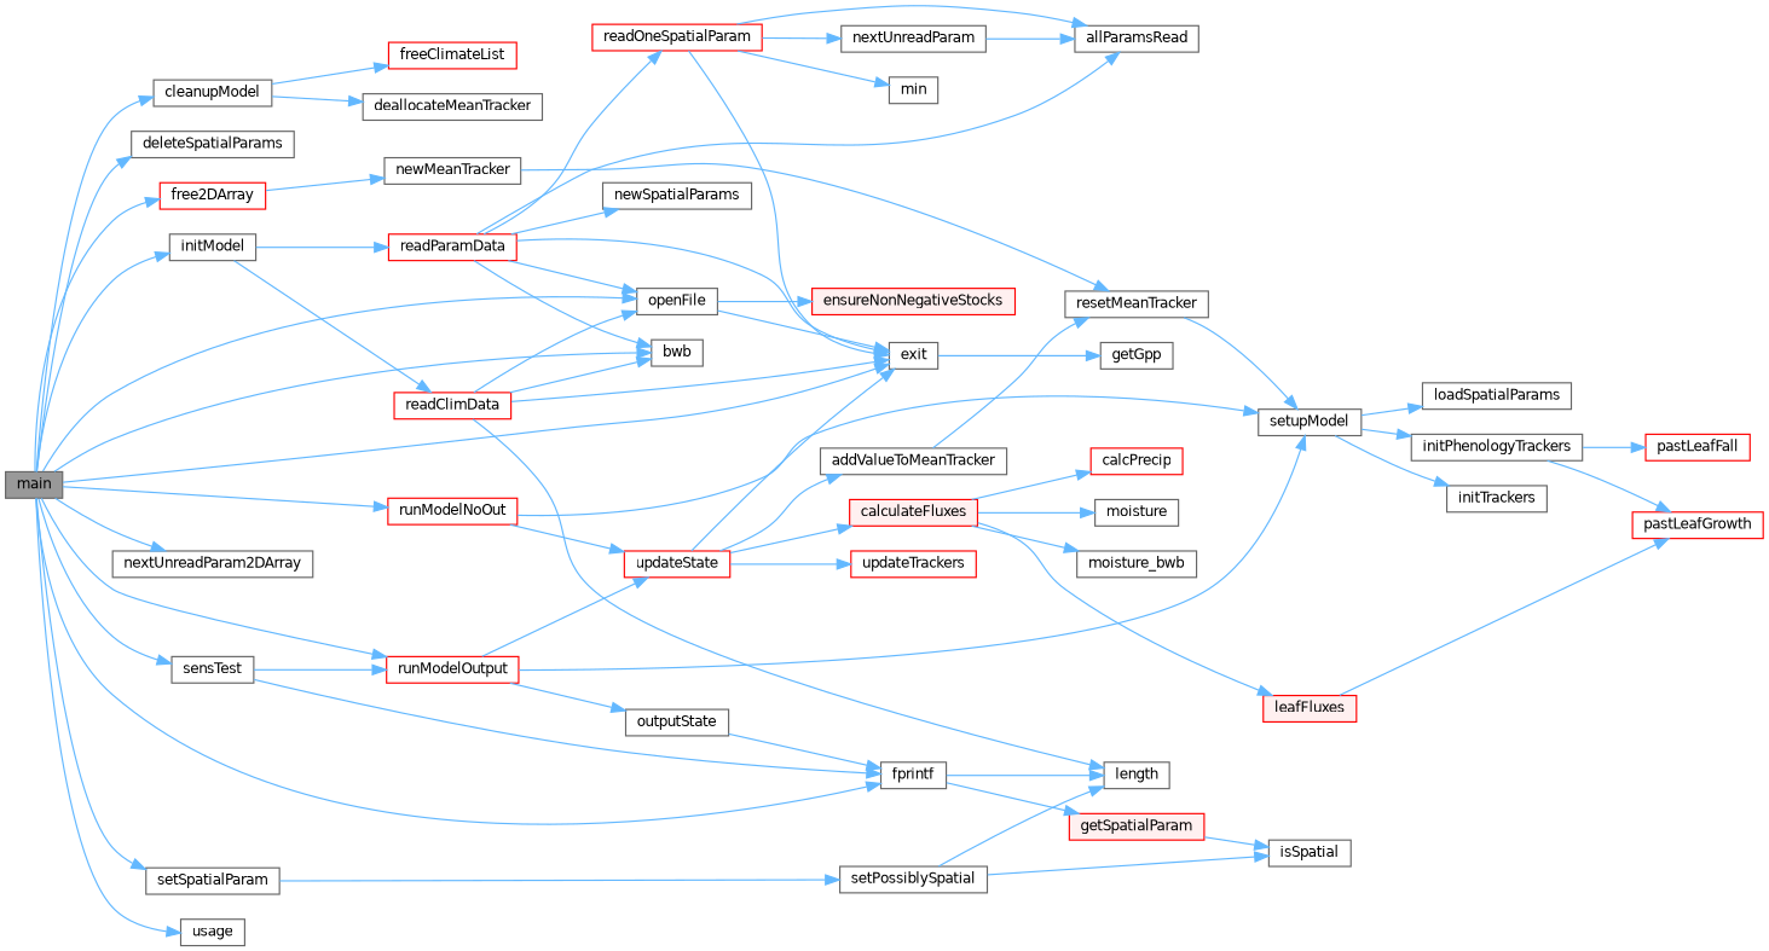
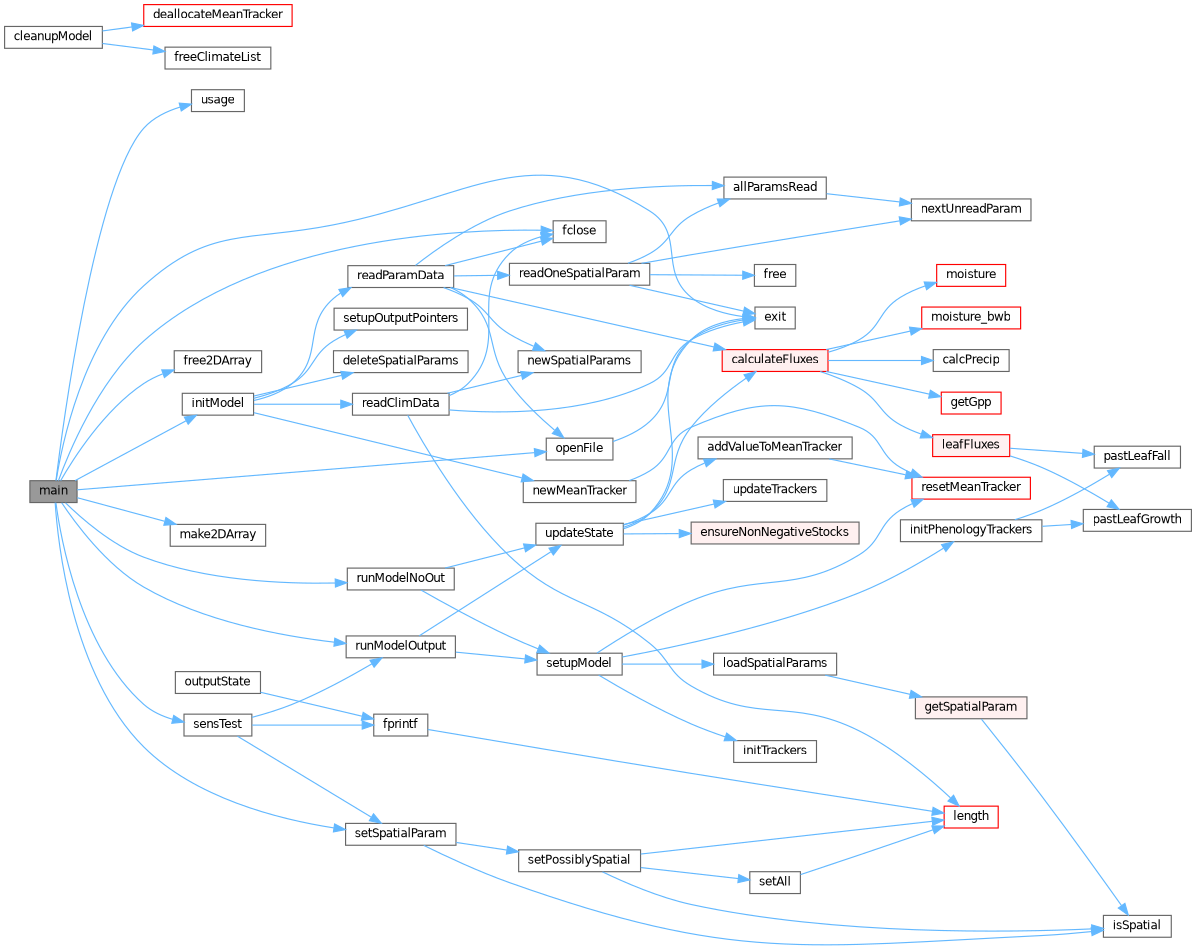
  digraph {
    rankdir=LR
    node [color=grey40 fillcolor=white fontname=Helvetica fontsize=10 shape=box style=filled]
    edge [color=steelblue1 fontname=Helvetica fontsize=10 labelfontname=Helvetica labelfontsize=10 style=solid]
    n1 [color=gray40 fillcolor=grey60 fontcolor=black height=0.2 label=main width=0.4]
    n2 [height=0.2 label=cleanupModel width=0.4]
    n3 [height=0.2 label=deleteSpatialParams width=0.4]
    n4 [height=0.2 label=exit width=0.4]
-   n5 [height=0.2 label=bwb width=0.4]
+   n5 [height=0.2 label=fclose width=0.4]
    n6 [height=0.2 label=fprintf width=0.4]
-   n7 [color=red height=0.2 label=free2DArray width=0.4]
+   n7 [height=0.2 label=free2DArray width=0.4]
    n8 [height=0.2 label=initModel width=0.4]
    n9 [height=0.2 label=openFile width=0.4]
-   n10 [height=0.2 label=nextUnreadParam2DArray width=0.4]
-   n11 [color=red height=0.2 label=runModelNoOut width=0.4]
-   n12 [color=red height=0.2 label=runModelOutput width=0.4]
+   n10 [height=0.2 label=make2DArray width=0.4]
+   n11 [height=0.2 label=runModelNoOut width=0.4]
+   n12 [height=0.2 label=runModelOutput width=0.4]
    n13 [height=0.2 label=sensTest width=0.4]
    n14 [height=0.2 label=setSpatialParam width=0.4]
    n15 [height=0.2 label=usage width=0.4]
-   n16 [height=0.2 label=deallocateMeanTracker width=0.4]
-   n17 [color=red height=0.2 label=freeClimateList width=0.4]
-   n18 [height=0.2 label=length width=0.4]
+   n16 [color=red height=0.2 label=deallocateMeanTracker width=0.4]
+   n17 [height=0.2 label=freeClimateList width=0.4]
+   n18 [color=red height=0.2 label=length width=0.4]
    n19 [height=0.2 label=newMeanTracker width=0.4]
-   n20 [color=red height=0.2 label=readClimData width=0.4]
-   n21 [color=red height=0.2 label=readParamData width=0.4]
+   n20 [height=0.2 label=readClimData width=0.4]
+   n21 [height=0.2 label=readParamData width=0.4]
+   n22 [height=0.2 label=setupOutputPointers width=0.4]
    n23 [height=0.2 label=setupModel width=0.4]
-   n24 [color=red height=0.2 label=updateState width=0.4]
+   n24 [height=0.2 label=updateState width=0.4]
    n25 [height=0.2 label=outputState width=0.4]
    n26 [height=0.2 label=isSpatial width=0.4]
    n27 [height=0.2 label=setPossiblySpatial width=0.4]
-   n28 [height=0.2 label=resetMeanTracker width=0.4]
+   n28 [color=red height=0.2 label=resetMeanTracker width=0.4]
    n29 [height=0.2 label=allParamsRead width=0.4]
    n30 [height=0.2 label=newSpatialParams width=0.4]
-   n31 [color=red height=0.2 label=readOneSpatialParam width=0.4]
+   n31 [height=0.2 label=readOneSpatialParam width=0.4]
    n32 [height=0.2 label=nextUnreadParam width=0.4]
-   n33 [height=0.2 label=min width=0.4]
+   n33 [height=0.2 label=free width=0.4]
    n34 [height=0.2 label=initPhenologyTrackers width=0.4]
    n35 [height=0.2 label=initTrackers width=0.4]
    n36 [height=0.2 label=loadSpatialParams width=0.4]
    n37 [height=0.2 label=addValueToMeanTracker width=0.4]
    n38 [color=red fillcolor="#FFF0F0" height=0.2 label=calculateFluxes width=0.4]
-   n39 [color=red fillcolor="#FFF0F0" height=0.2 label=ensureNonNegativeStocks width=0.4]
-   n40 [color=red height=0.2 label=updateTrackers width=0.4]
-   n41 [color=red height=0.2 label=pastLeafFall width=0.4]
-   n42 [color=red height=0.2 label=pastLeafGrowth width=0.4]
-   n43 [color=red fillcolor="#FFF0F0" height=0.2 label=getSpatialParam width=0.4]
-   n44 [color=red height=0.2 label=calcPrecip width=0.4]
-   n45 [height=0.2 label=getGpp width=0.4]
+   n39 [fillcolor="#FFF0F0" height=0.2 label=ensureNonNegativeStocks width=0.4]
+   n40 [height=0.2 label=updateTrackers width=0.4]
+   n41 [height=0.2 label=pastLeafFall width=0.4]
+   n42 [height=0.2 label=pastLeafGrowth width=0.4]
+   n43 [fillcolor="#FFF0F0" height=0.2 label=getSpatialParam width=0.4]
+   n44 [height=0.2 label=calcPrecip width=0.4]
+   n45 [color=red height=0.2 label=getGpp width=0.4]
    n46 [color=red fillcolor="#FFF0F0" height=0.2 label=leafFluxes width=0.4]
-   n47 [height=0.2 label=moisture width=0.4]
-   n48 [height=0.2 label=moisture_bwb width=0.4]
-   n1 -> n2
-   n1 -> n3
+   n47 [color=red height=0.2 label=moisture width=0.4]
+   n48 [color=red height=0.2 label=moisture_bwb width=0.4]
+   n49 [height=0.2 label=setAll width=0.4]
+   n8 -> n3
    n1 -> n4
    n1 -> n5
-   n1 -> n6
    n1 -> n7
    n1 -> n8
    n1 -> n9
    n1 -> n10
    n1 -> n11
    n1 -> n12
    n1 -> n13
    n1 -> n14
    n1 -> n15
    n2 -> n16
    n2 -> n17
    n6 -> n18
-   n7 -> n19
+   n8 -> n19
    n8 -> n20
    n8 -> n21
+   n8 -> n22
    n9 -> n4
    n11 -> n23
    n11 -> n24
    n12 -> n23
    n12 -> n24
-   n12 -> n25
    n13 -> n6
    n13 -> n12
+   n13 -> n14
+   n14 -> n26
    n14 -> n27
    n19 -> n28
    n20 -> n4
    n20 -> n5
-   n20 -> n9
+   n20 -> n30
    n20 -> n18
-   n21 -> n4
+   n21 -> n38
    n21 -> n5
    n21 -> n9
    n21 -> n29
    n21 -> n30
    n21 -> n31
-   n28 -> n23
+   n23 -> n28
    n23 -> n34
    n23 -> n35
    n23 -> n36
    n24 -> n4
    n24 -> n37
    n24 -> n38
-   n9 -> n39
+   n24 -> n39
    n24 -> n40
    n25 -> n6
    n27 -> n18
    n27 -> n26
-   n32 -> n29
+   n27 -> n49
+   n29 -> n32
    n31 -> n4
    n31 -> n29
    n31 -> n32
    n31 -> n33
    n34 -> n41
    n34 -> n42
-   n6 -> n43
+   n36 -> n43
    n37 -> n28
    n38 -> n44
-   n4 -> n45
+   n38 -> n45
    n38 -> n46
    n38 -> n47
    n38 -> n48
    n43 -> n26
+   n46 -> n41
    n46 -> n42
+   n49 -> n18
  }
